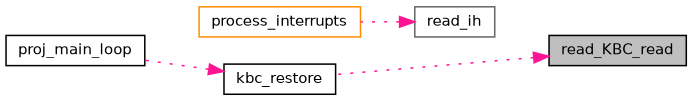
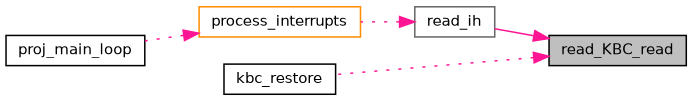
  digraph {
    rankdir=RL
    node [color=black fillcolor=white fontname=Helvetica fontsize=10 shape=record style=filled]
    edge [color=deeppink dir=back fontname=Helvetica fontsize=10 labelfontname=Helvetica labelfontsize=10 style=dotted]
    n1 [fillcolor=grey75 fontcolor=black height=0.2 label=read_KBC_read width=0.4]
    n2 [color=gray40 height=0.2 label=read_ih width=0.4]
    n3 [height=0.2 label=kbc_restore width=0.4]
    n4 [color=darkorange height=0.2 label=process_interrupts width=0.4]
    n5 [height=0.2 label=proj_main_loop width=0.4]
+   n1 -> n2 [style=solid]
    n1 -> n3
    n2 -> n4
-   n3 -> n5
+   n4 -> n5
  }
